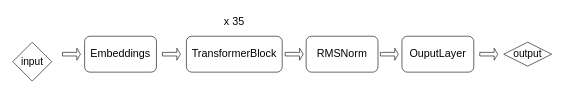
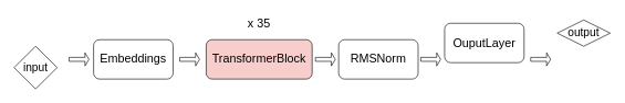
  <mxCell id="0" />
  <mxCell id="1" parent="0" />
  <mxCell id="2" value="input" style="rhombus;whiteSpace=wrap;html=1;fontSize=17;" vertex="1" parent="1"><mxGeometry x="20" y="70" width="65" height="65" as="geometry" /></mxCell>
  <mxCell id="3" value="Embeddings" style="rounded=1;whiteSpace=wrap;html=1;fontSize=18;" vertex="1" parent="1"><mxGeometry x="140" y="60" width="120" height="60" as="geometry" /></mxCell>
- <mxCell id="4" value="TransformerBlock" style="rounded=1;whiteSpace=wrap;html=1;fontSize=18;" vertex="1" parent="1"><mxGeometry x="310" y="60" width="160" height="60" as="geometry" /></mxCell>
+ <mxCell id="4" value="TransformerBlock" style="rounded=1;whiteSpace=wrap;html=1;fontSize=18;fillColor=#f8cecc;" vertex="1" parent="1"><mxGeometry x="310" y="60" width="160" height="60" as="geometry" /></mxCell>
  <mxCell id="5" value="RMSNorm" style="rounded=1;whiteSpace=wrap;html=1;fontSize=18;" vertex="1" parent="1"><mxGeometry x="510" y="60" width="120" height="60" as="geometry" /></mxCell>
- <mxCell id="6" value="OuputLayer" style="rounded=1;whiteSpace=wrap;html=1;fontSize=18;" vertex="1" parent="1"><mxGeometry x="670" y="60" width="120" height="60" as="geometry" /></mxCell>
- <mxCell id="7" value="output" style="rhombus;whiteSpace=wrap;html=1;fontSize=17;" vertex="1" parent="1"><mxGeometry x="840" y="70" width="80" height="40" as="geometry" /></mxCell>
+ <mxCell id="6" value="OuputLayer" style="rounded=1;whiteSpace=wrap;html=1;fontSize=18;" vertex="1" parent="1"><mxGeometry x="670" y="35" width="120" height="60" as="geometry" /></mxCell>
+ <mxCell id="7" value="output" style="rhombus;whiteSpace=wrap;html=1;fontSize=17;" vertex="1" parent="1"><mxGeometry x="840" y="30" width="80" height="40" as="geometry" /></mxCell>
  <mxCell id="8" value="" style="shape=singleArrow;whiteSpace=wrap;html=1;" vertex="1" parent="1"><mxGeometry x="103" y="80" width="30" height="20" as="geometry" /></mxCell>
  <mxCell id="9" value="" style="shape=singleArrow;whiteSpace=wrap;html=1;" vertex="1" parent="1"><mxGeometry x="270" y="80" width="30" height="20" as="geometry" /></mxCell>
  <mxCell id="10" value="" style="shape=singleArrow;whiteSpace=wrap;html=1;" vertex="1" parent="1"><mxGeometry x="475" y="80" width="30" height="20" as="geometry" /></mxCell>
  <mxCell id="11" value="" style="shape=singleArrow;whiteSpace=wrap;html=1;" vertex="1" parent="1"><mxGeometry x="634" y="80" width="30" height="20" as="geometry" /></mxCell>
  <mxCell id="12" value="" style="shape=singleArrow;whiteSpace=wrap;html=1;" vertex="1" parent="1"><mxGeometry x="800" y="80" width="30" height="20" as="geometry" /></mxCell>
  <mxCell id="13" value="x 35" style="text;html=1;strokeColor=none;fillColor=none;align=center;verticalAlign=middle;whiteSpace=wrap;rounded=0;fontSize=18;" vertex="1" parent="1"><mxGeometry x="360" y="20" width="60" height="30" as="geometry" /></mxCell>
